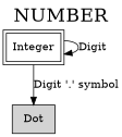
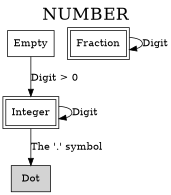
  digraph {
    fontsize=24
    label=NUMBER
    labelloc=t
    node [shape=box]
+   n1 [label=Empty]
    n2 [label=Integer peripheries=2]
    n3 [bgcolor=black label=Dot style=filled]
+   n4 [label=Fraction peripheries=2]
+   n1 -> n2 [label="Digit > 0"]
    n2 -> n2 [label=Digit]
-   n2 -> n3 [label="Digit '.' symbol"]
+   n2 -> n3 [label="The '.' symbol"]
+   n4 -> n4 [label=Digit]
  }
